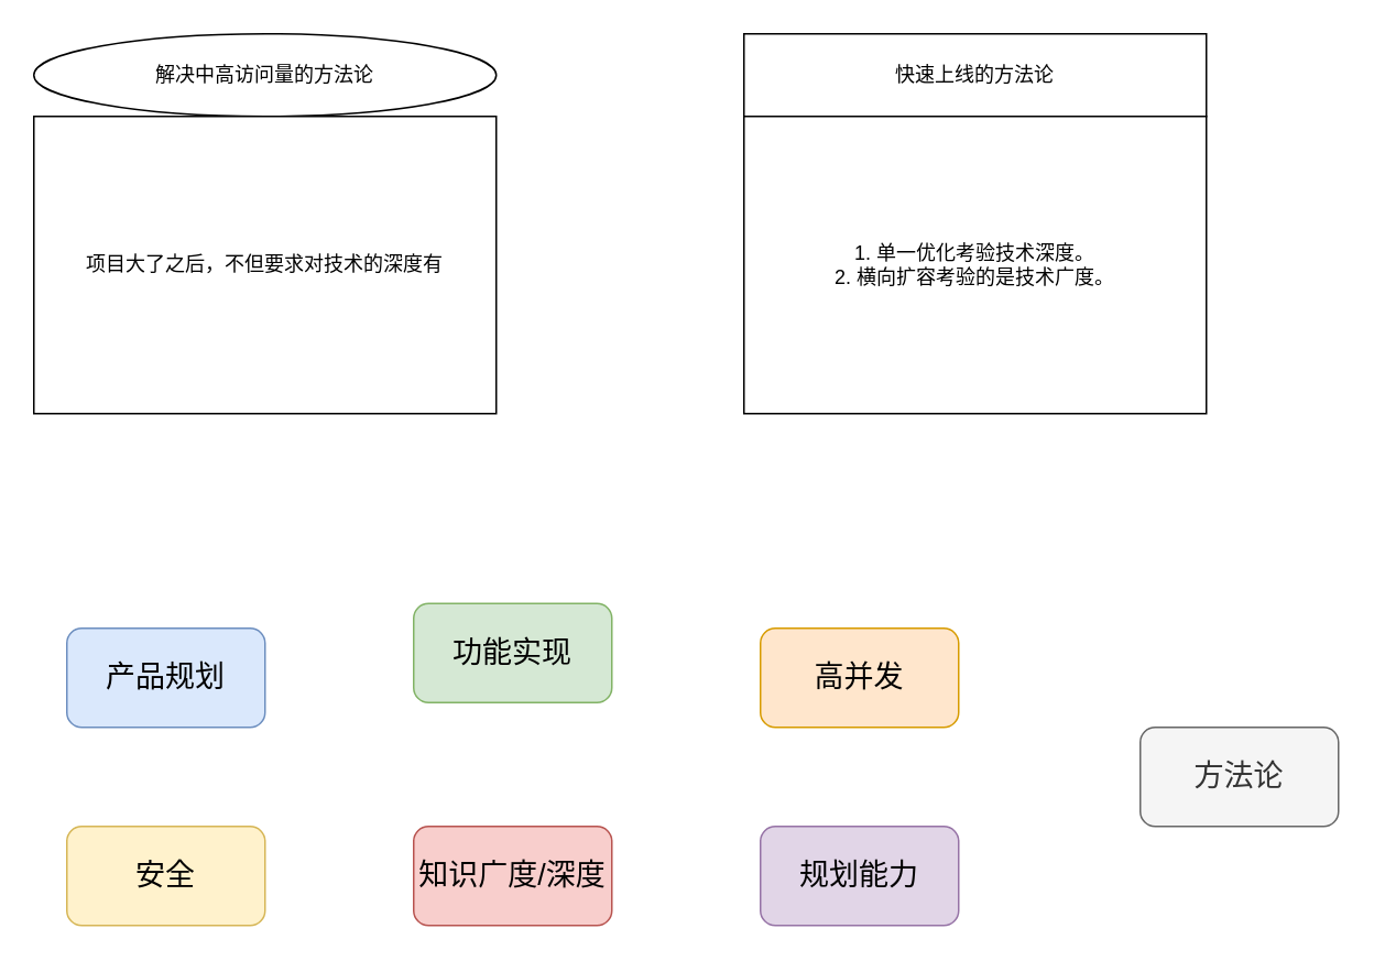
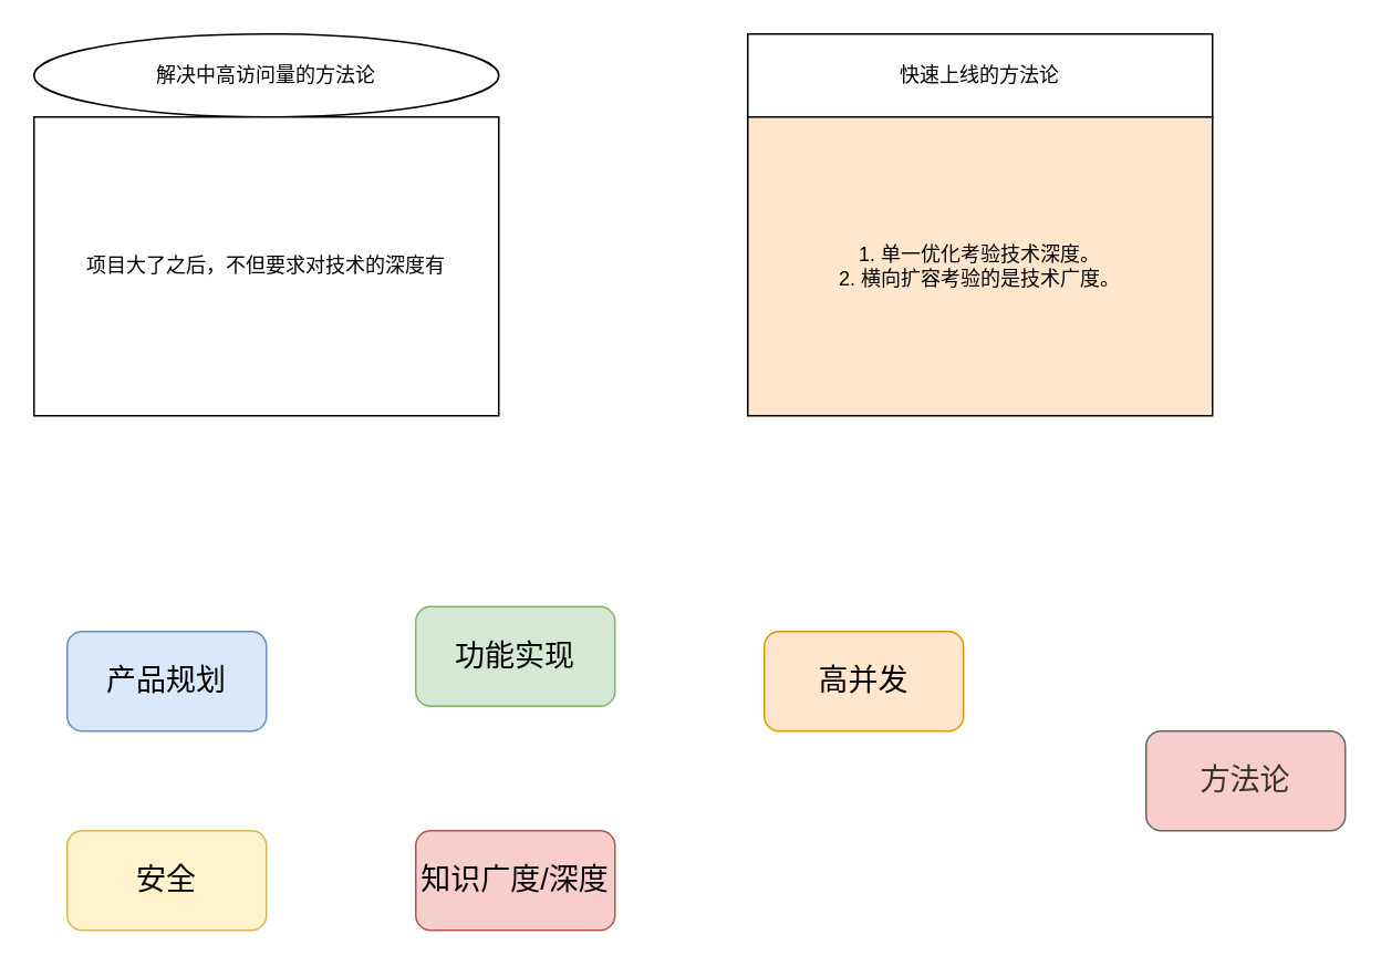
  <mxCell id="0" />
  <mxCell id="1" parent="0" />
  <mxCell id="2" value="解决中高访问量的方法论" style="ellipse;whiteSpace=wrap;html=1;" vertex="1" parent="1"><mxGeometry x="20" y="20" width="280" height="50" as="geometry" /></mxCell>
  <mxCell id="3" value="项目大了之后，不但要求对技术的深度有" style="rounded=0;whiteSpace=wrap;html=1;" vertex="1" parent="1"><mxGeometry x="20" y="70" width="280" height="180" as="geometry" /></mxCell>
  <mxCell id="4" value="快速上线的方法论" style="rounded=0;whiteSpace=wrap;html=1;" vertex="1" parent="1"><mxGeometry x="450" y="20" width="280" height="50" as="geometry" /></mxCell>
- <mxCell id="5" value="1. 单一优化考验技术深度。&lt;br&gt;2. 横向扩容考验的是技术广度。" style="rounded=0;whiteSpace=wrap;html=1;" vertex="1" parent="1"><mxGeometry x="450" y="70" width="280" height="180" as="geometry" /></mxCell>
+ <mxCell id="5" value="1. 单一优化考验技术深度。&lt;br&gt;2. 横向扩容考验的是技术广度。" style="rounded=0;whiteSpace=wrap;html=1;fillColor=#ffe6cc;" vertex="1" parent="1"><mxGeometry x="450" y="70" width="280" height="180" as="geometry" /></mxCell>
  <mxCell id="6" value="产品规划" style="rounded=1;whiteSpace=wrap;html=1;fontSize=18;fillColor=#dae8fc;strokeColor=#6c8ebf;" vertex="1" parent="1"><mxGeometry x="40" y="380" width="120" height="60" as="geometry" /></mxCell>
  <mxCell id="7" value="功能实现" style="rounded=1;whiteSpace=wrap;html=1;fontSize=18;fillColor=#d5e8d4;strokeColor=#82b366;" vertex="1" parent="1"><mxGeometry x="250" y="365" width="120" height="60" as="geometry" /></mxCell>
  <mxCell id="8" value="高并发" style="rounded=1;whiteSpace=wrap;html=1;fontSize=18;fillColor=#ffe6cc;strokeColor=#d79b00;" vertex="1" parent="1"><mxGeometry x="460" y="380" width="120" height="60" as="geometry" /></mxCell>
  <mxCell id="9" value="安全" style="rounded=1;whiteSpace=wrap;html=1;fontSize=18;fillColor=#fff2cc;strokeColor=#d6b656;" vertex="1" parent="1"><mxGeometry x="40" y="500" width="120" height="60" as="geometry" /></mxCell>
  <mxCell id="10" value="知识广度/深度" style="rounded=1;whiteSpace=wrap;html=1;fontSize=18;fillColor=#f8cecc;strokeColor=#b85450;" vertex="1" parent="1"><mxGeometry x="250" y="500" width="120" height="60" as="geometry" /></mxCell>
- <mxCell id="11" value="规划能力" style="rounded=1;whiteSpace=wrap;html=1;fontSize=18;fillColor=#e1d5e7;strokeColor=#9673a6;" vertex="1" parent="1"><mxGeometry x="460" y="500" width="120" height="60" as="geometry" /></mxCell>
- <mxCell id="12" value="方法论" style="rounded=1;whiteSpace=wrap;html=1;fontSize=18;fillColor=#f5f5f5;strokeColor=#666666;fontColor=#333333;" vertex="1" parent="1"><mxGeometry x="690" y="440" width="120" height="60" as="geometry" /></mxCell>
+ <mxCell id="12" value="方法论" style="rounded=1;whiteSpace=wrap;html=1;fontSize=18;fillColor=#f8cecc;strokeColor=#666666;fontColor=#333333;" vertex="1" parent="1"><mxGeometry x="690" y="440" width="120" height="60" as="geometry" /></mxCell>
